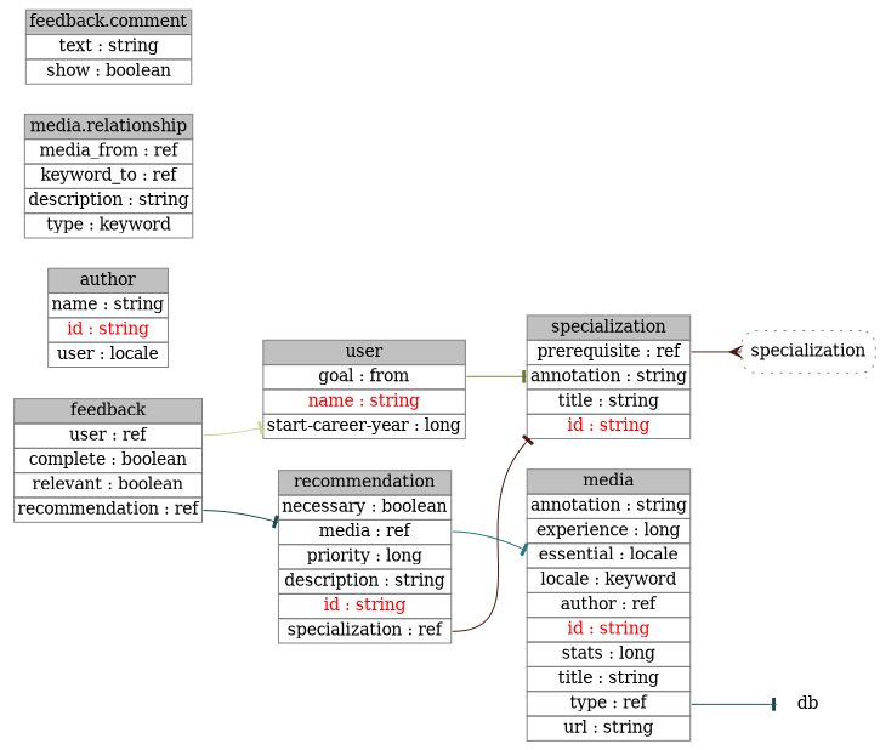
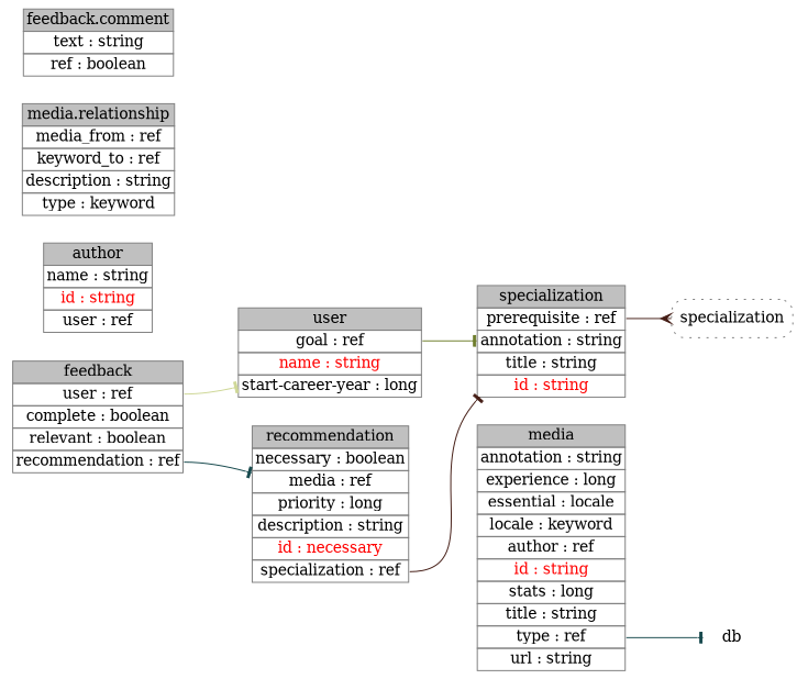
  digraph {
    rankdir=LR
    node [shape=plaintext]
    edge [arrowhead=tee color="#15484C" headport=specialization]
    n1 [label=<<table border="0" cellborder="1" cellspacing="0" color="#808080" port="media"><tr><td bgcolor="gray">media</td></tr><tr><td>annotation : string</td></tr><tr><td>experience : long</td></tr><tr><td>essential : locale</td></tr><tr><td>locale : keyword</td></tr><tr><td port="author">author : ref</td></tr><tr><td><font color="red">id : string</font></td></tr><tr><td>stats : long</td></tr><tr><td>title : string</td></tr><tr><td port="type">type : ref</td></tr><tr><td>url : string</td></tr></table>>]
    db
-   n3 [label=<<table border="0" cellborder="1" cellspacing="0" color="#808080" port="recommendation"><tr><td bgcolor="gray">recommendation</td></tr><tr><td>necessary : boolean</td></tr><tr><td port="media">media : ref</td></tr><tr><td>priority : long</td></tr><tr><td>description : string</td></tr><tr><td><font color="red">id : string</font></td></tr><tr><td port="specialization">specialization : ref</td></tr></table>>]
+   n3 [label=<<table border="0" cellborder="1" cellspacing="0" color="#808080" port="recommendation"><tr><td bgcolor="gray">recommendation</td></tr><tr><td>necessary : boolean</td></tr><tr><td port="media">media : ref</td></tr><tr><td>priority : long</td></tr><tr><td>description : string</td></tr><tr><td><font color="red">id : necessary</font></td></tr><tr><td port="specialization">specialization : ref</td></tr></table>>]
    n4 [label=<<table border="0" cellborder="1" cellspacing="0" color="#808080" port="specialization"><tr><td bgcolor="gray">specialization</td></tr><tr><td port="prerequisite">prerequisite : ref</td></tr><tr><td>annotation : string</td></tr><tr><td>title : string</td></tr><tr><td><font color="red">id : string</font></td></tr></table>>]
    n5 [color="#808080" label=specialization shape=rectangle style="dotted,rounded"]
    n6 [label=<<table border="0" cellborder="1" cellspacing="0" color="#808080" port="feedback"><tr><td bgcolor="gray">feedback</td></tr><tr><td port="user">user : ref</td></tr><tr><td>complete : boolean</td></tr><tr><td>relevant : boolean</td></tr><tr><td port="recommendation">recommendation : ref</td></tr></table>>]
-   n7 [label=<<table border="0" cellborder="1" cellspacing="0" color="#808080" port="user"><tr><td bgcolor="gray">user</td></tr><tr><td port="goal">goal : from</td></tr><tr><td><font color="red">name : string</font></td></tr><tr><td>start-career-year : long</td></tr></table>>]
-   n8 [label=<<table border="0" cellborder="1" cellspacing="0" color="#808080" port="author"><tr><td bgcolor="gray">author</td></tr><tr><td>name : string</td></tr><tr><td><font color="red">id : string</font></td></tr><tr><td port="user">user : locale</td></tr></table>>]
+   n7 [label=<<table border="0" cellborder="1" cellspacing="0" color="#808080" port="user"><tr><td bgcolor="gray">user</td></tr><tr><td port="goal">goal : ref</td></tr><tr><td><font color="red">name : string</font></td></tr><tr><td>start-career-year : long</td></tr></table>>]
+   n8 [label=<<table border="0" cellborder="1" cellspacing="0" color="#808080" port="author"><tr><td bgcolor="gray">author</td></tr><tr><td>name : string</td></tr><tr><td><font color="red">id : string</font></td></tr><tr><td port="user">user : ref</td></tr></table>>]
    n9 [label=<<table border="0" cellborder="1" cellspacing="0" color="#808080" port="media.relationship"><tr><td bgcolor="gray">media.relationship</td></tr><tr><td port="media_from">media_from : ref</td></tr><tr><td port="media_to">keyword_to : ref</td></tr><tr><td>description : string</td></tr><tr><td>type : keyword</td></tr></table>>]
-   n10 [label=<<table border="0" cellborder="1" cellspacing="0" color="#808080" port="feedback.comment"><tr><td bgcolor="gray">feedback.comment</td></tr><tr><td>text : string</td></tr><tr><td>show : boolean</td></tr></table>>]
+   n10 [label=<<table border="0" cellborder="1" cellspacing="0" color="#808080" port="feedback.comment"><tr><td bgcolor="gray">feedback.comment</td></tr><tr><td>text : string</td></tr><tr><td>ref : boolean</td></tr></table>>]
    n1 -> db [headport=db tailport=type]
-   n3 -> n1 [color="#257580" headport=media tailport=media]
    n3 -> n4 [color="#441C14" tailport=specialization]
    n4 -> n5 [arrowhead=crow color="#441C14" tailport=prerequisite]
    n6 -> n3 [headport=recommendation tailport=recommendation]
    n6 -> n7 [color="#CED796" headport=user tailport=user]
    n7 -> n4 [color="#6E7D2C" tailport=goal]
  }
